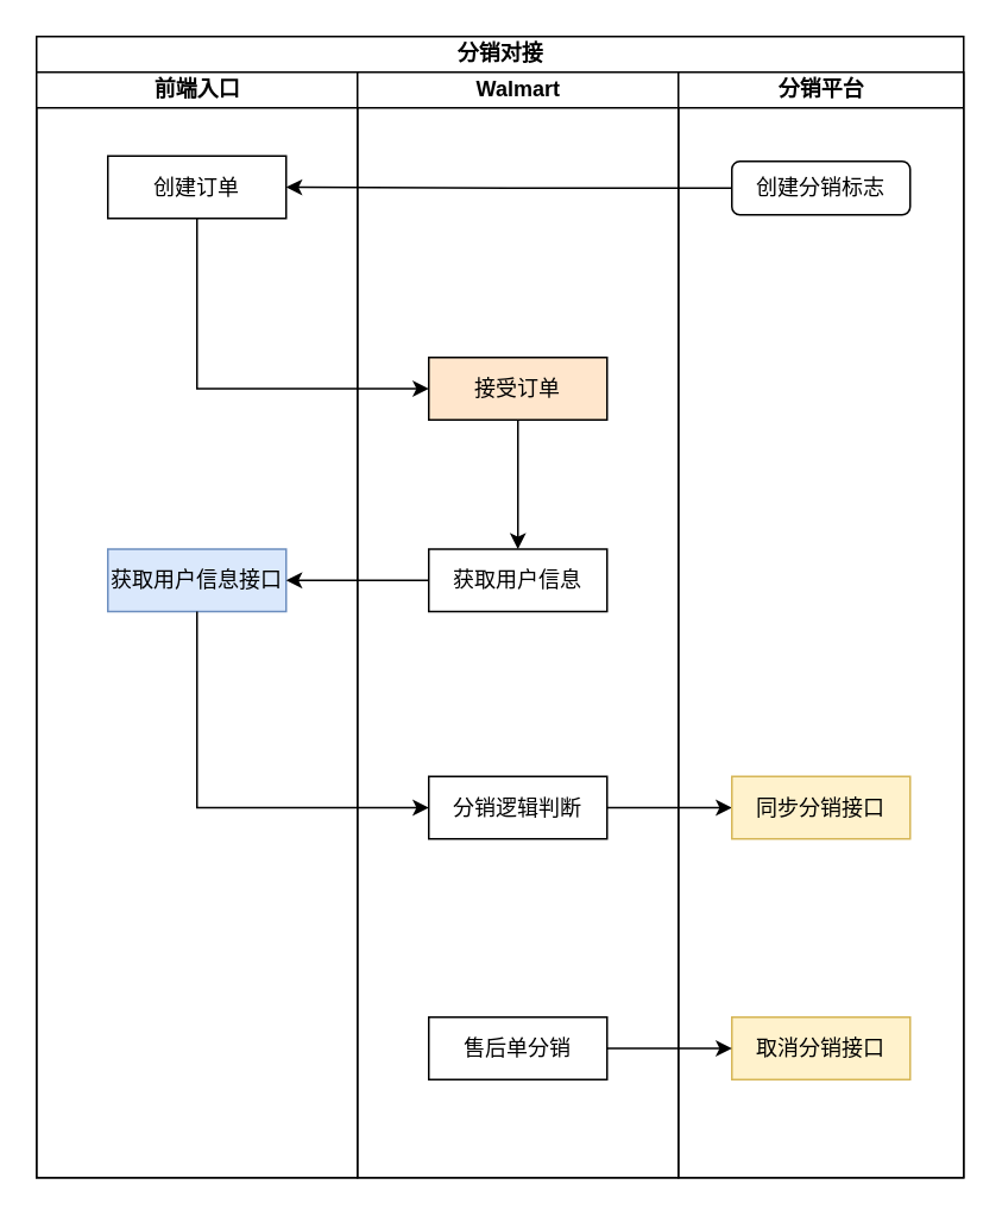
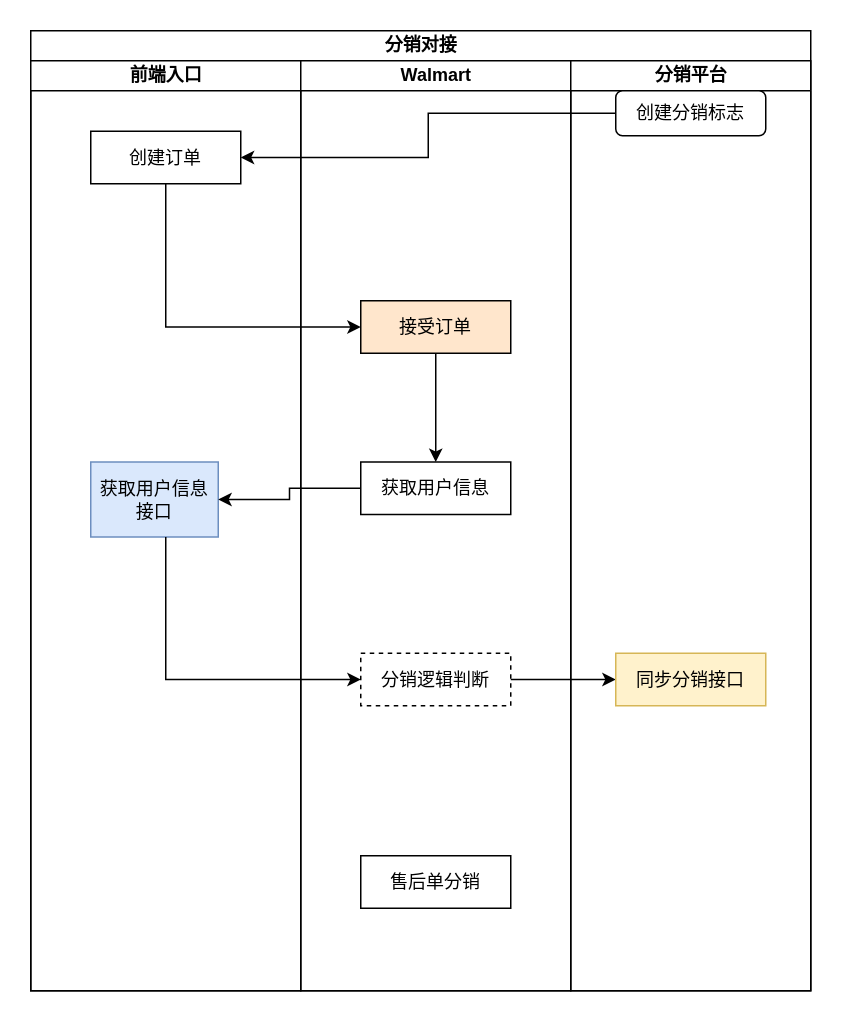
  <mxCell id="0" />
  <mxCell id="1" parent="0" />
  <mxCell id="2" value="分销对接" style="swimlane;html=1;childLayout=stackLayout;resizeParent=1;resizeParentMax=0;startSize=20;" parent="1" vertex="1"><mxGeometry x="20" y="20" width="520" height="640" as="geometry" /></mxCell>
  <mxCell id="3" value="前端入口" style="swimlane;html=1;startSize=20;" parent="2" vertex="1"><mxGeometry y="20" width="180" height="620" as="geometry" /></mxCell>
  <mxCell id="4" value="创建订单" style="rounded=0;whiteSpace=wrap;html=1;" parent="3" vertex="1"><mxGeometry x="40" y="47" width="100" height="35" as="geometry" /></mxCell>
- <mxCell id="5" value="获取用户信息接口" style="rounded=0;whiteSpace=wrap;html=1;fillColor=#dae8fc;strokeColor=#6c8ebf;" parent="3" vertex="1"><mxGeometry x="40" y="267.5" width="100" height="35" as="geometry" /></mxCell>
+ <mxCell id="5" value="获取用户信息接口" style="rounded=0;whiteSpace=wrap;html=1;fillColor=#dae8fc;strokeColor=#6c8ebf;" parent="3" vertex="1"><mxGeometry x="40" y="267.5" width="85" height="50" as="geometry" /></mxCell>
  <mxCell id="6" value="Walmart" style="swimlane;html=1;startSize=20;" parent="2" vertex="1"><mxGeometry x="180" y="20" width="180" height="620" as="geometry" /></mxCell>
  <mxCell id="7" style="edgeStyle=orthogonalEdgeStyle;rounded=0;orthogonalLoop=1;jettySize=auto;html=1;entryX=0.5;entryY=0;entryDx=0;entryDy=0;" parent="6" source="8" target="10" edge="1"><mxGeometry relative="1" as="geometry" /></mxCell>
  <mxCell id="8" value="接受订单" style="rounded=0;whiteSpace=wrap;html=1;fillColor=#ffe6cc;" parent="6" vertex="1"><mxGeometry x="40" y="160" width="100" height="35" as="geometry" /></mxCell>
- <mxCell id="9" value="分销逻辑判断" style="rounded=0;whiteSpace=wrap;html=1;" parent="6" vertex="1"><mxGeometry x="40" y="395" width="100" height="35" as="geometry" /></mxCell>
+ <mxCell id="9" value="分销逻辑判断" style="rounded=0;whiteSpace=wrap;html=1;dashed=1;" parent="6" vertex="1"><mxGeometry x="40" y="395" width="100" height="35" as="geometry" /></mxCell>
  <mxCell id="10" value="获取用户信息" style="rounded=0;whiteSpace=wrap;html=1;" parent="6" vertex="1"><mxGeometry x="40" y="267.5" width="100" height="35" as="geometry" /></mxCell>
  <mxCell id="11" value="售后单分销" style="rounded=0;whiteSpace=wrap;html=1;" parent="6" vertex="1"><mxGeometry x="40" y="530" width="100" height="35" as="geometry" /></mxCell>
  <mxCell id="12" style="edgeStyle=orthogonalEdgeStyle;rounded=0;orthogonalLoop=1;jettySize=auto;html=1;entryX=0;entryY=0.5;entryDx=0;entryDy=0;" parent="2" source="9" target="15" edge="1"><mxGeometry relative="1" as="geometry" /></mxCell>
  <mxCell id="13" value="分销平台" style="swimlane;html=1;startSize=20;" parent="2" vertex="1"><mxGeometry x="360" y="20" width="160" height="620" as="geometry" /></mxCell>
- <mxCell id="14" value="创建分销标志" style="rounded=1;whiteSpace=wrap;html=1;" parent="13" vertex="1"><mxGeometry x="30" y="50" width="100" height="30" as="geometry" /></mxCell>
+ <mxCell id="14" value="创建分销标志" style="rounded=1;whiteSpace=wrap;html=1;" parent="13" vertex="1"><mxGeometry x="30" y="20" width="100" height="30" as="geometry" /></mxCell>
  <mxCell id="15" value="同步分销接口" style="rounded=0;whiteSpace=wrap;html=1;fillColor=#fff2cc;strokeColor=#d6b656;" parent="13" vertex="1"><mxGeometry x="30" y="395" width="100" height="35" as="geometry" /></mxCell>
- <mxCell id="16" value="取消分销接口" style="rounded=0;whiteSpace=wrap;html=1;fillColor=#fff2cc;strokeColor=#d6b656;" parent="13" vertex="1"><mxGeometry x="30" y="530" width="100" height="35" as="geometry" /></mxCell>
  <mxCell id="17" style="edgeStyle=orthogonalEdgeStyle;rounded=0;orthogonalLoop=1;jettySize=auto;html=1;entryX=1;entryY=0.5;entryDx=0;entryDy=0;" parent="2" source="14" target="4" edge="1"><mxGeometry relative="1" as="geometry" /></mxCell>
  <mxCell id="18" style="edgeStyle=orthogonalEdgeStyle;rounded=0;orthogonalLoop=1;jettySize=auto;html=1;entryX=0;entryY=0.5;entryDx=0;entryDy=0;" parent="2" source="4" target="8" edge="1"><mxGeometry relative="1" as="geometry"><Array as="points"><mxPoint x="90" y="198" /></Array></mxGeometry></mxCell>
  <mxCell id="19" style="edgeStyle=orthogonalEdgeStyle;rounded=0;orthogonalLoop=1;jettySize=auto;html=1;entryX=1;entryY=0.5;entryDx=0;entryDy=0;" parent="2" source="10" target="5" edge="1"><mxGeometry relative="1" as="geometry" /></mxCell>
  <mxCell id="20" style="edgeStyle=orthogonalEdgeStyle;rounded=0;orthogonalLoop=1;jettySize=auto;html=1;entryX=0;entryY=0.5;entryDx=0;entryDy=0;" parent="2" source="5" target="9" edge="1"><mxGeometry relative="1" as="geometry"><Array as="points"><mxPoint x="90" y="433" /></Array></mxGeometry></mxCell>
- <mxCell id="21" style="edgeStyle=orthogonalEdgeStyle;rounded=0;orthogonalLoop=1;jettySize=auto;html=1;entryX=0;entryY=0.5;entryDx=0;entryDy=0;" parent="2" source="11" target="16" edge="1"><mxGeometry relative="1" as="geometry" /></mxCell>
